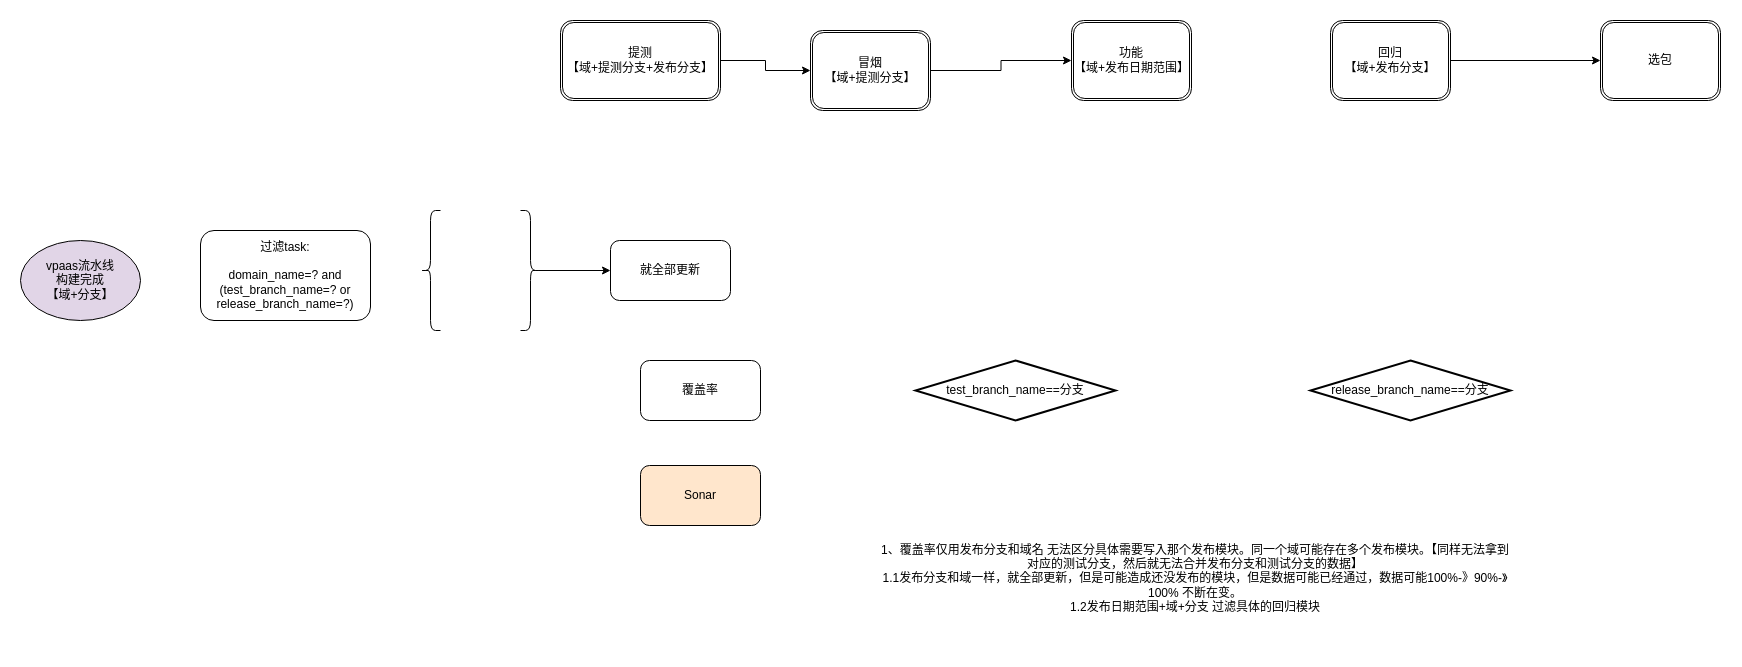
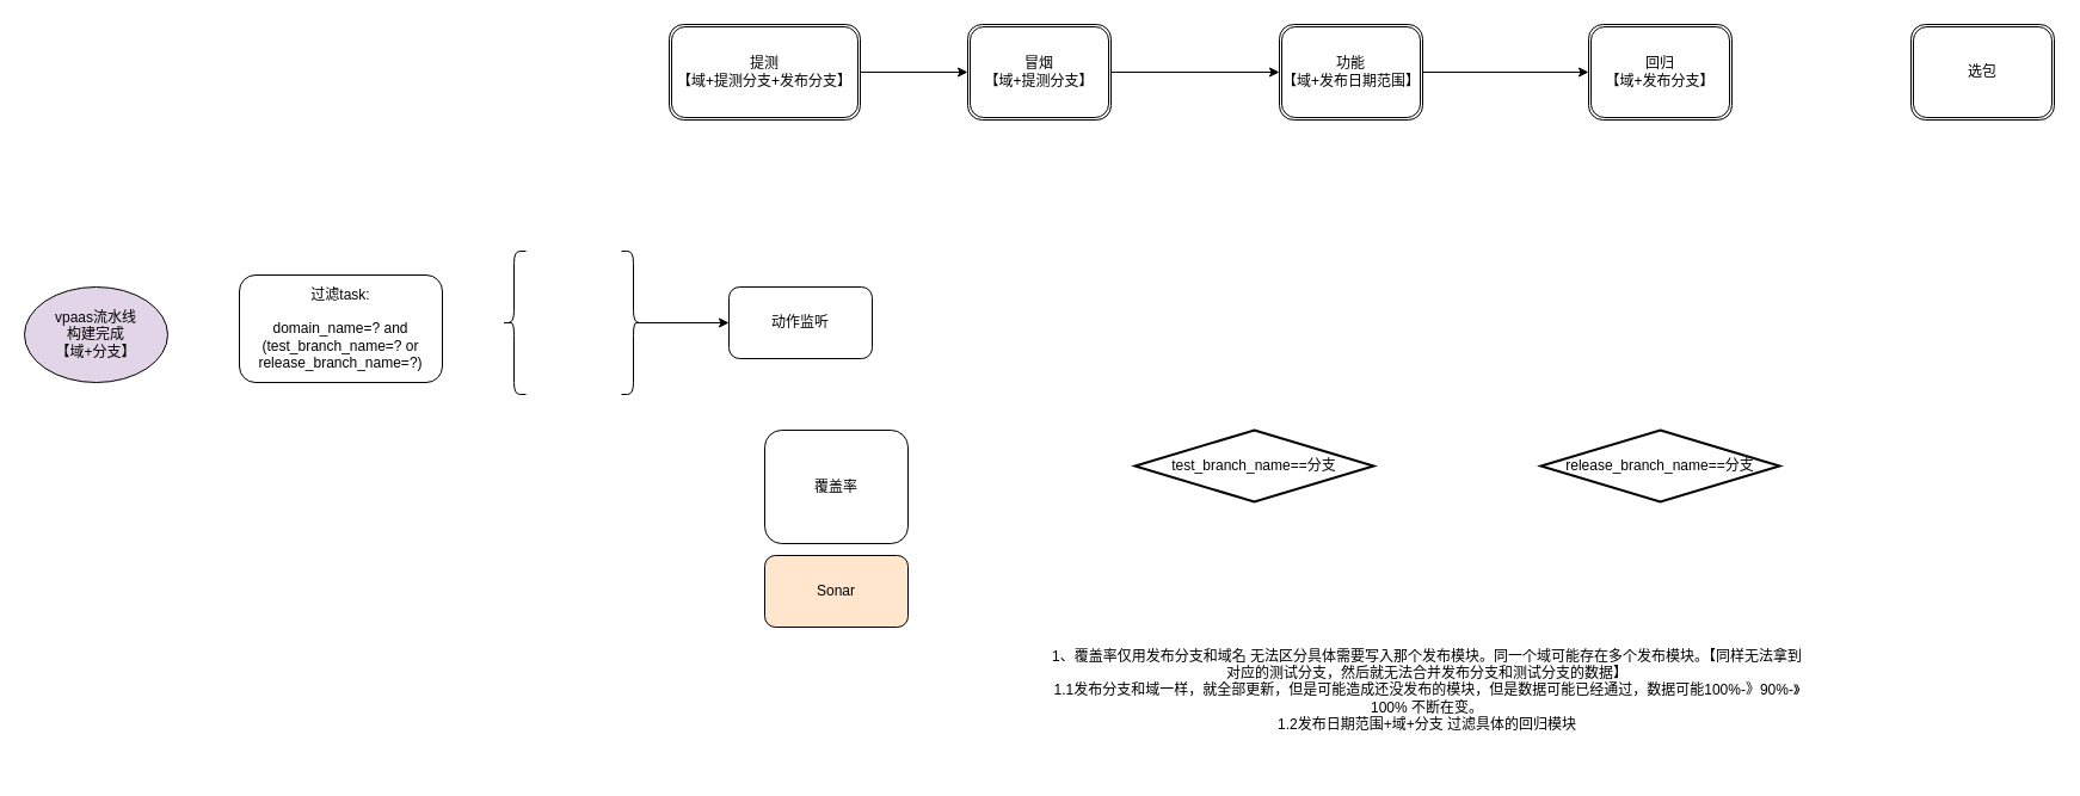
  <mxCell id="0" />
  <mxCell id="1" parent="0" />
  <mxCell id="2" style="edgeStyle=orthogonalEdgeStyle;rounded=0;orthogonalLoop=1;jettySize=auto;html=1;exitX=1;exitY=0.5;exitDx=0;exitDy=0;entryX=0;entryY=0.5;entryDx=0;entryDy=0;" edge="1" parent="1" source="3" target="5"><mxGeometry relative="1" as="geometry" /></mxCell>
  <mxCell id="3" value="提测&lt;div&gt;【域+提测分支+发布分支】&lt;/div&gt;" style="shape=ext;double=1;rounded=1;whiteSpace=wrap;html=1;" vertex="1" parent="1"><mxGeometry x="560" y="20" width="160" height="80" as="geometry" /></mxCell>
  <mxCell id="4" style="edgeStyle=orthogonalEdgeStyle;rounded=0;orthogonalLoop=1;jettySize=auto;html=1;exitX=1;exitY=0.5;exitDx=0;exitDy=0;entryX=0;entryY=0.5;entryDx=0;entryDy=0;" edge="1" parent="1" source="5" target="7"><mxGeometry relative="1" as="geometry" /></mxCell>
- <mxCell id="5" value="冒烟&lt;div&gt;【域+提测分支】&lt;/div&gt;" style="shape=ext;double=1;rounded=1;whiteSpace=wrap;html=1;" vertex="1" parent="1"><mxGeometry x="810" y="30" width="120" height="80" as="geometry" /></mxCell>
+ <mxCell id="5" value="冒烟&lt;div&gt;【域+提测分支】&lt;/div&gt;" style="shape=ext;double=1;rounded=1;whiteSpace=wrap;html=1;" vertex="1" parent="1"><mxGeometry x="810" y="20" width="120" height="80" as="geometry" /></mxCell>
+ <mxCell id="6" style="edgeStyle=orthogonalEdgeStyle;rounded=0;orthogonalLoop=1;jettySize=auto;html=1;exitX=1;exitY=0.5;exitDx=0;exitDy=0;entryX=0;entryY=0.5;entryDx=0;entryDy=0;" edge="1" parent="1" source="7" target="9"><mxGeometry relative="1" as="geometry" /></mxCell>
  <mxCell id="7" value="功能&lt;div&gt;【域+发布日期范围】&lt;/div&gt;" style="shape=ext;double=1;rounded=1;whiteSpace=wrap;html=1;" vertex="1" parent="1"><mxGeometry x="1071" y="20" width="120" height="80" as="geometry" /></mxCell>
- <mxCell id="8" style="edgeStyle=orthogonalEdgeStyle;rounded=0;orthogonalLoop=1;jettySize=auto;html=1;exitX=1;exitY=0.5;exitDx=0;exitDy=0;entryX=0;entryY=0.5;entryDx=0;entryDy=0;" edge="1" parent="1" source="9" target="10"><mxGeometry relative="1" as="geometry" /></mxCell>
  <mxCell id="9" value="回归&lt;div&gt;【域+发布分支】&lt;/div&gt;" style="shape=ext;double=1;rounded=1;whiteSpace=wrap;html=1;" vertex="1" parent="1"><mxGeometry x="1330" y="20" width="120" height="80" as="geometry" /></mxCell>
  <mxCell id="10" value="选包" style="shape=ext;double=1;rounded=1;whiteSpace=wrap;html=1;" vertex="1" parent="1"><mxGeometry x="1600" y="20" width="120" height="80" as="geometry" /></mxCell>
  <mxCell id="11" value="vpaas流水线&lt;div&gt;构建完成&lt;/div&gt;&lt;div&gt;【域+分支】&lt;/div&gt;" style="ellipse;whiteSpace=wrap;html=1;fillColor=#e1d5e7;" vertex="1" parent="1"><mxGeometry x="20" y="240" width="120" height="80" as="geometry" /></mxCell>
  <mxCell id="12" value="" style="shape=curlyBracket;whiteSpace=wrap;html=1;rounded=1;labelPosition=left;verticalLabelPosition=middle;align=right;verticalAlign=middle;" vertex="1" parent="1"><mxGeometry x="420" y="210" width="20" height="120" as="geometry" /></mxCell>
  <mxCell id="13" style="edgeStyle=orthogonalEdgeStyle;rounded=0;orthogonalLoop=1;jettySize=auto;html=1;exitX=0.1;exitY=0.5;exitDx=0;exitDy=0;exitPerimeter=0;entryX=0;entryY=0.5;entryDx=0;entryDy=0;" edge="1" parent="1" source="14" target="15"><mxGeometry relative="1" as="geometry" /></mxCell>
  <mxCell id="14" value="" style="shape=curlyBracket;whiteSpace=wrap;html=1;rounded=1;flipH=1;labelPosition=right;verticalLabelPosition=middle;align=left;verticalAlign=middle;" vertex="1" parent="1"><mxGeometry x="520" y="210" width="20" height="120" as="geometry" /></mxCell>
- <mxCell id="15" value="就全部更新" style="rounded=1;whiteSpace=wrap;html=1;" vertex="1" parent="1"><mxGeometry x="610" y="240" width="120" height="60" as="geometry" /></mxCell>
+ <mxCell id="15" value="动作监听" style="rounded=1;whiteSpace=wrap;html=1;" vertex="1" parent="1"><mxGeometry x="610" y="240" width="120" height="60" as="geometry" /></mxCell>
  <mxCell id="16" value="过滤task:&lt;div&gt;&lt;br&gt;&lt;/div&gt;&lt;div&gt;domain_name=? and (test_branch_name=? or release_branch_name=?)&lt;br&gt;&lt;/div&gt;" style="rounded=1;whiteSpace=wrap;html=1;" vertex="1" parent="1"><mxGeometry y="230" width="170" height="90" as="geometry" x="200" /></mxCell>
- <mxCell id="17" value="覆盖率" style="rounded=1;whiteSpace=wrap;html=1;" vertex="1" parent="1"><mxGeometry x="640" y="360" width="120" height="60" as="geometry" /></mxCell>
+ <mxCell id="17" value="覆盖率" style="rounded=1;whiteSpace=wrap;html=1;" vertex="1" parent="1"><mxGeometry x="640" y="360" width="120" height="95" as="geometry" /></mxCell>
  <mxCell id="18" value="Sonar" style="rounded=1;whiteSpace=wrap;html=1;fillColor=#ffe6cc;" vertex="1" parent="1"><mxGeometry x="640" y="465" width="120" height="60" as="geometry" /></mxCell>
- <mxCell id="19" value="test_branch_name==分支" style="strokeWidth=2;html=1;shape=mxgraph.flowchart.decision;whiteSpace=wrap;" vertex="1" parent="1"><mxGeometry x="915" y="360" width="200" height="60" as="geometry" /></mxCell>
- <mxCell id="20" value="release_branch_name==分支" style="strokeWidth=2;html=1;shape=mxgraph.flowchart.decision;whiteSpace=wrap;" vertex="1" parent="1"><mxGeometry x="1310" y="360" width="200" height="60" as="geometry" /></mxCell>
+ <mxCell id="19" value="test_branch_name==分支" style="strokeWidth=2;html=1;shape=mxgraph.flowchart.decision;whiteSpace=wrap;" vertex="1" parent="1"><mxGeometry x="950" y="360" width="200" height="60" as="geometry" /></mxCell>
+ <mxCell id="20" value="release_branch_name==分支" style="strokeWidth=2;html=1;shape=mxgraph.flowchart.decision;whiteSpace=wrap;" vertex="1" parent="1"><mxGeometry x="1290" y="360" width="200" height="60" as="geometry" /></mxCell>
  <mxCell id="21" value="1、覆盖率仅用发布分支和域名 无法区分具体需要写入那个发布模块。同一个域可能存在多个发布模块。【同样无法拿到对应的测试分支，然后就无法合并发布分支和测试分支的数据】&lt;div&gt;1.1发布分支和域一样，就全部更新，但是可能造成还没发布的模块，但是数据可能已经通过，数据可能100%-》90%-》100% 不断在变。&lt;/div&gt;&lt;div&gt;1.2发布日期范围+域+分支 过滤具体的回归模块&lt;/div&gt;" style="text;html=1;align=center;verticalAlign=middle;whiteSpace=wrap;rounded=0;" vertex="1" parent="1"><mxGeometry x="880" y="510" width="630" height="135" as="geometry" /></mxCell>
